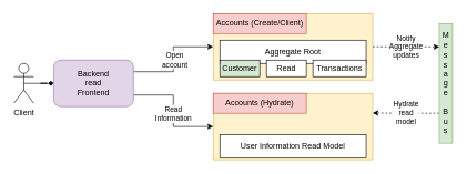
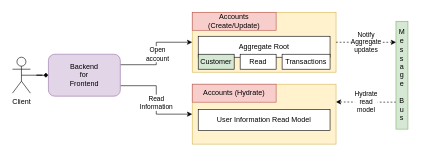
  <mxCell id="0" />
  <mxCell id="1" parent="0" />
  <mxCell id="2" style="edgeStyle=orthogonalEdgeStyle;rounded=0;orthogonalLoop=1;jettySize=auto;html=1;exitX=0.5;exitY=0.5;exitDx=0;exitDy=0;exitPerimeter=0;endArrow=diamond;" edge="1" parent="1" source="3" target="8"><mxGeometry relative="1" as="geometry" /></mxCell>
  <mxCell id="3" value="Client" style="shape=umlActor;verticalLabelPosition=bottom;verticalAlign=top;html=1;outlineConnect=0;" vertex="1" parent="1"><mxGeometry x="20" y="95" width="30" height="60" as="geometry" /></mxCell>
  <mxCell id="4" style="edgeStyle=orthogonalEdgeStyle;rounded=0;orthogonalLoop=1;jettySize=auto;html=1;exitX=1;exitY=0.25;exitDx=0;exitDy=0;entryX=0;entryY=0.5;entryDx=0;entryDy=0;" edge="1" parent="1" source="8" target="13"><mxGeometry relative="1" as="geometry" /></mxCell>
  <mxCell id="5" value="Open&lt;br&gt;account" style="edgeLabel;html=1;align=center;verticalAlign=middle;resizable=0;points=[];" vertex="1" connectable="0" parent="4"><mxGeometry x="0.099" y="-1" relative="1" as="geometry"><mxPoint y="8.74" as="offset" /></mxGeometry></mxCell>
  <mxCell id="6" style="edgeStyle=orthogonalEdgeStyle;rounded=0;orthogonalLoop=1;jettySize=auto;html=1;exitX=1;exitY=0.75;exitDx=0;exitDy=0;entryX=0;entryY=0.5;entryDx=0;entryDy=0;" edge="1" parent="1" source="8" target="20"><mxGeometry relative="1" as="geometry" /></mxCell>
  <mxCell id="7" value="Read&lt;br&gt;Information" style="edgeLabel;html=1;align=center;verticalAlign=middle;resizable=0;points=[];" vertex="1" connectable="0" parent="6"><mxGeometry x="-0.144" y="-1" relative="1" as="geometry"><mxPoint y="16.11" as="offset" /></mxGeometry></mxCell>
- <mxCell id="8" value="Backend&lt;br&gt;read&lt;br&gt;Frontend" style="rounded=1;whiteSpace=wrap;html=1;fillColor=#e1d5e7;strokeColor=#9673a6;" vertex="1" parent="1"><mxGeometry x="80" y="90" width="120" height="70" as="geometry" /></mxCell>
+ <mxCell id="8" value="Backend&lt;br&gt;for&lt;br&gt;Frontend" style="rounded=1;whiteSpace=wrap;html=1;fillColor=#e1d5e7;strokeColor=#9673a6;" vertex="1" parent="1"><mxGeometry x="80" y="90" width="120" height="70" as="geometry" /></mxCell>
  <mxCell id="9" style="edgeStyle=orthogonalEdgeStyle;rounded=0;orthogonalLoop=1;jettySize=auto;html=1;exitX=0;exitY=0.75;exitDx=0;exitDy=0;entryX=0.999;entryY=0.296;entryDx=0;entryDy=0;entryPerimeter=0;dashed=1;" edge="1" parent="1" source="11" target="20"><mxGeometry relative="1" as="geometry" /></mxCell>
  <mxCell id="10" value="Hydrate&lt;br&gt;read&lt;br&gt;model" style="edgeLabel;html=1;align=center;verticalAlign=middle;resizable=0;points=[];" vertex="1" connectable="0" parent="9"><mxGeometry x="-0.211" y="-2" relative="1" as="geometry"><mxPoint x="-10.57" y="1.98" as="offset" /></mxGeometry></mxCell>
  <mxCell id="11" value="M&lt;br&gt;e&lt;br&gt;s&lt;br&gt;s&lt;br&gt;a&lt;br&gt;g&lt;br&gt;e&lt;br&gt;&lt;br&gt;B&lt;br&gt;u&lt;br&gt;s" style="rounded=0;whiteSpace=wrap;html=1;fillColor=#d5e8d4;strokeColor=#82b366;" vertex="1" parent="1"><mxGeometry x="660" y="35" width="20" height="180" as="geometry" /></mxCell>
  <mxCell id="12" value="" style="group" vertex="1" connectable="0" parent="1"><mxGeometry x="320" y="20" width="240" height="100" as="geometry" /></mxCell>
  <mxCell id="13" value="" style="rounded=0;whiteSpace=wrap;html=1;fillColor=#fff2cc;strokeColor=#d6b656;" vertex="1" parent="12"><mxGeometry width="240" height="100" as="geometry" /></mxCell>
- <mxCell id="14" value="Accounts (Create/Client)" style="text;html=1;strokeColor=#b85450;fillColor=#f8cecc;align=center;verticalAlign=middle;whiteSpace=wrap;rounded=0;" vertex="1" parent="12"><mxGeometry width="140" height="30" as="geometry" /></mxCell>
+ <mxCell id="14" value="Accounts (Create/Update)" style="text;html=1;strokeColor=#b85450;fillColor=#f8cecc;align=center;verticalAlign=middle;whiteSpace=wrap;rounded=0;" vertex="1" parent="12"><mxGeometry width="140" height="30" as="geometry" /></mxCell>
  <mxCell id="15" value="Aggregate Root" style="rounded=0;whiteSpace=wrap;html=1;" vertex="1" parent="12"><mxGeometry x="10" y="40" width="220" height="35" as="geometry" /></mxCell>
  <mxCell id="16" value="Customer" style="rounded=0;whiteSpace=wrap;html=1;fillColor=#d5e8d4;" vertex="1" parent="12"><mxGeometry x="10" y="70" width="60" height="25" as="geometry" /></mxCell>
  <mxCell id="17" value="Read" style="rounded=0;whiteSpace=wrap;html=1;" vertex="1" parent="12"><mxGeometry x="80" y="70" width="60" height="25" as="geometry" /></mxCell>
  <mxCell id="18" value="Transactions" style="rounded=0;whiteSpace=wrap;html=1;" vertex="1" parent="12"><mxGeometry x="150" y="70" width="80" height="25" as="geometry" /></mxCell>
  <mxCell id="19" value="" style="group" vertex="1" connectable="0" parent="1"><mxGeometry x="320" y="140" width="240" height="100" as="geometry" /></mxCell>
  <mxCell id="20" value="" style="rounded=0;whiteSpace=wrap;html=1;fillColor=#fff2cc;strokeColor=#d6b656;" vertex="1" parent="19"><mxGeometry width="240" height="100" as="geometry" /></mxCell>
  <mxCell id="21" value="Accounts (Hydrate)" style="text;html=1;strokeColor=#b85450;fillColor=#f8cecc;align=center;verticalAlign=middle;whiteSpace=wrap;rounded=0;" vertex="1" parent="19"><mxGeometry width="140" height="30" as="geometry" /></mxCell>
- <mxCell id="22" value="User Information Read Model" style="rounded=0;whiteSpace=wrap;html=1;" vertex="1" parent="19"><mxGeometry x="10" y="62.5" width="220" height="35" as="geometry" /></mxCell>
+ <mxCell id="22" value="User Information Read Model" style="rounded=0;whiteSpace=wrap;html=1;" vertex="1" parent="19"><mxGeometry x="10" y="42.5" width="220" height="35" as="geometry" /></mxCell>
  <mxCell id="23" style="edgeStyle=orthogonalEdgeStyle;rounded=0;orthogonalLoop=1;jettySize=auto;html=1;exitX=1;exitY=0.5;exitDx=0;exitDy=0;entryX=0.007;entryY=0.195;entryDx=0;entryDy=0;entryPerimeter=0;dashed=1;" edge="1" parent="1" source="13" target="11"><mxGeometry relative="1" as="geometry"><Array as="points"><mxPoint x="595" y="70" /><mxPoint x="595" y="70" /></Array></mxGeometry></mxCell>
  <mxCell id="24" value="Notify&lt;br&gt;Aggregate&lt;br&gt;updates" style="edgeLabel;html=1;align=center;verticalAlign=middle;resizable=0;points=[];" vertex="1" connectable="0" parent="23"><mxGeometry x="-0.238" y="1" relative="1" as="geometry"><mxPoint x="11.71" y="0.97" as="offset" /></mxGeometry></mxCell>
